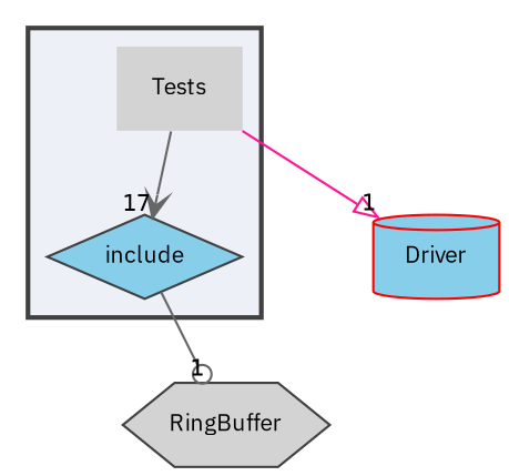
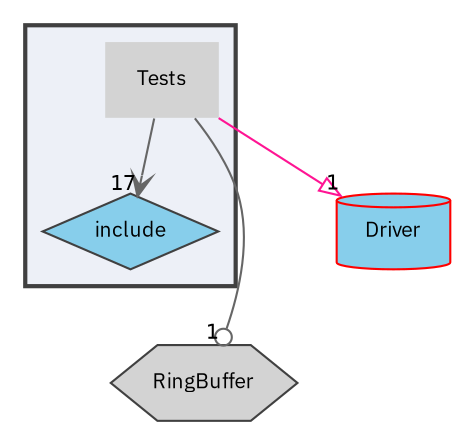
  digraph {
    compound=true
    fontname="IBM Plex Sans"
    node [fillcolor=lightgrey fontname="IBM Plex Sans" fontsize=10 style=filled color=grey25]
    edge [color=gray40 fontname="IBM Plex Sans" fontsize=10 headlabel=1 labeldistance=1.5 labelfontname=Helvetica labelfontsize=10]
    n1 [label=Tests shape=plaintext color=""]
    n2 [fillcolor=skyblue label=include shape=diamond style="filled,"]
    n3 [label=RingBuffer shape=hexagon]
    n4 [color=red fillcolor=skyblue label=Driver shape=cylinder]
    subgraph cluster_1 {
      bgcolor="#edf0f7"
      fontsize=10
      pencolor=grey25
      style="filled,bold,"
      n1
      n2
    }
    n1 -> n2 [arrowhead=vee headlabel=17]
-   n2 -> n3 [arrowhead=odot]
+   n1 -> n3 [arrowhead=odot]
    n1 -> n4 [arrowhead=onormal color=deeppink]
  }
